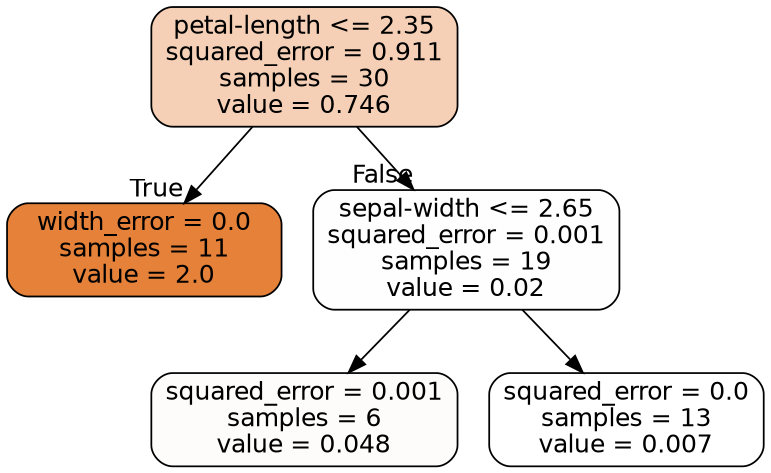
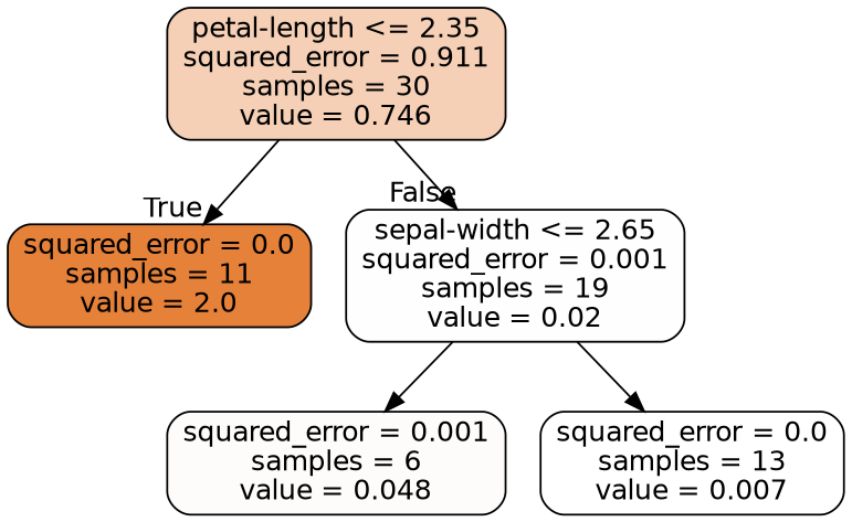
  digraph {
    node [color=black fontname=helvetica shape=box style="filled, rounded"]
    edge [fontname=helvetica]
    n1 [fillcolor="#f5d0b6" label="petal-length <= 2.35\nsquared_error = 0.911\nsamples = 30\nvalue = 0.746"]
-   n2 [fillcolor="#e58139" label="width_error = 0.0\nsamples = 11\nvalue = 2.0"]
+   n2 [fillcolor="#e58139" label="squared_error = 0.0\nsamples = 11\nvalue = 2.0"]
    n3 [fillcolor="#fffefe" label="sepal-width <= 2.65\nsquared_error = 0.001\nsamples = 19\nvalue = 0.02"]
    n4 [fillcolor="#fefcfb" label="squared_error = 0.001\nsamples = 6\nvalue = 0.048"]
    n5 [fillcolor="#ffffff" label="squared_error = 0.0\nsamples = 13\nvalue = 0.007"]
    n1 -> n2 [headlabel=True labelangle=45 labeldistance=2.5]
    n1 -> n3 [headlabel=False labelangle=-45 labeldistance=2.5]
    n3 -> n4
    n3 -> n5
  }
